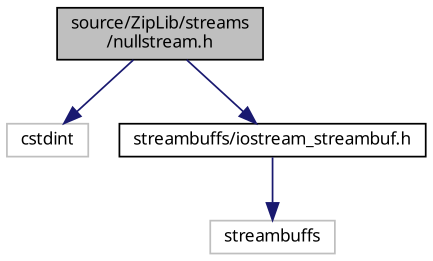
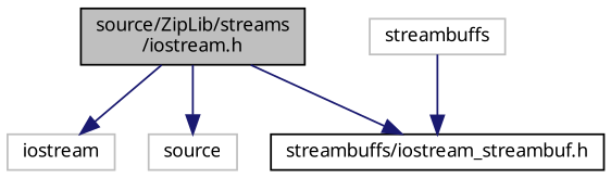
  digraph {
    fontname="Noto Sans"
    node [color=grey75 fillcolor=white fontname="Noto Sans" fontsize=10 shape=record style=filled]
    edge [color=midnightblue fontname="Noto Sans" fontsize=10 labelfontname=Helvetica labelfontsize=10 style=solid]
-   n1 [color=black fillcolor=grey75 fontcolor=black height=0.2 label="source/ZipLib/streams\l/nullstream.h" width=0.4]
-   n3 [height=0.2 label=cstdint width=0.4]
+   n1 [color=black fillcolor=grey75 fontcolor=black height=0.2 label="source/ZipLib/streams\l/iostream.h" width=0.4]
+   n2 [height=0.2 label=iostream width=0.4]
+   n3 [height=0.2 label=source width=0.4]
    n4 [color=black height=0.2 label="streambuffs/iostream_streambuf.h" width=0.4]
    n5 [height=0.2 label=streambuffs width=0.4]
+   n1 -> n2
    n1 -> n3
    n1 -> n4
-   n4 -> n5
+   n5 -> n4
  }
